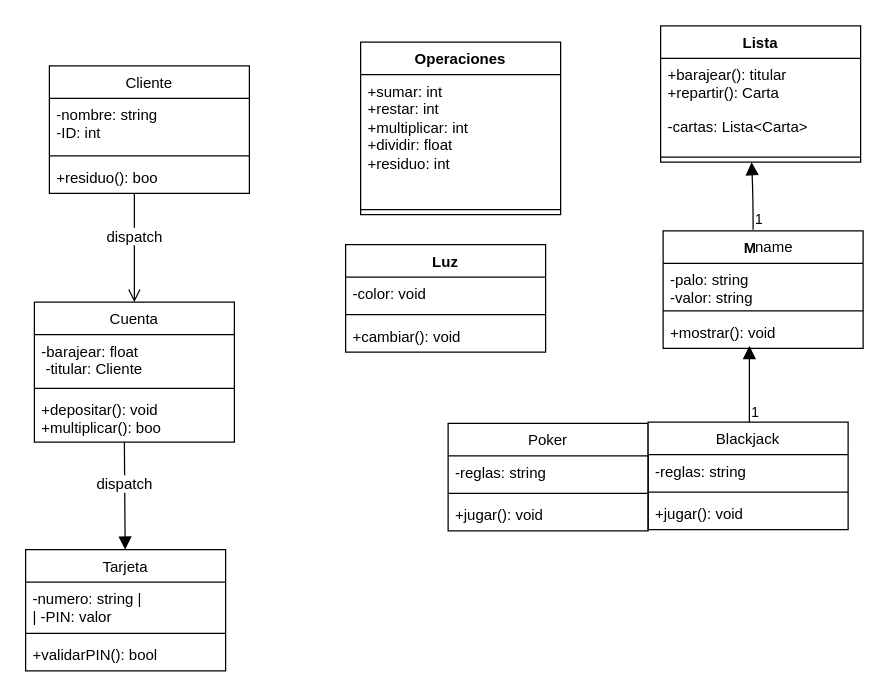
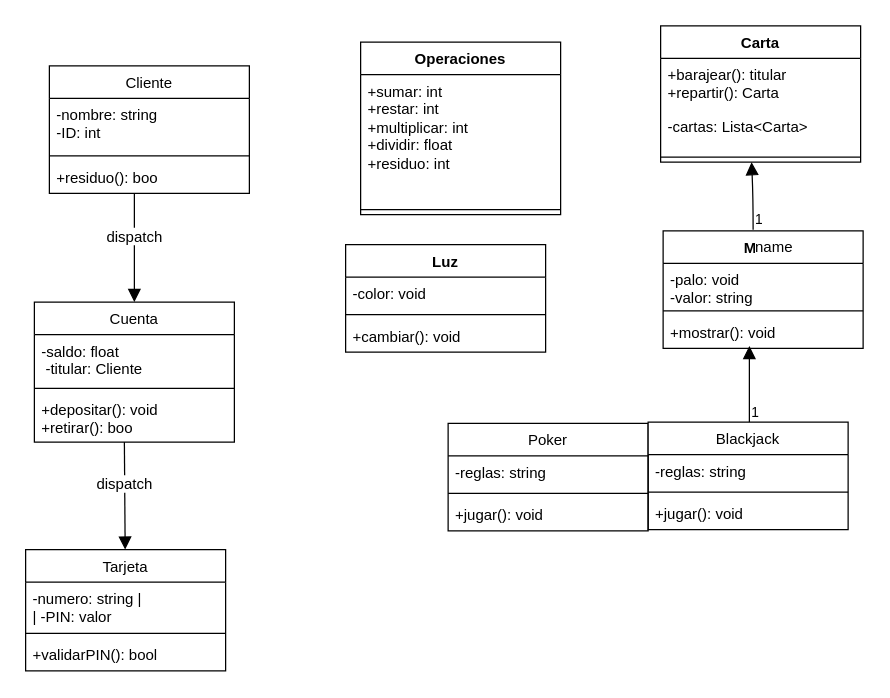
  <mxCell id="0" />
  <mxCell id="1" parent="0" />
  <mxCell id="2" value="Operaciones" style="swimlane;fontStyle=1;align=center;verticalAlign=top;childLayout=stackLayout;horizontal=1;startSize=26;horizontalStack=0;resizeParent=1;resizeParentMax=0;resizeLast=0;collapsible=1;marginBottom=0;whiteSpace=wrap;html=1;" vertex="1" parent="1"><mxGeometry x="288" y="33" width="160" height="138" as="geometry" /></mxCell>
  <mxCell id="3" value="&lt;div&gt;+sumar: &lt;span class=&quot;hljs-type&quot;&gt;int&lt;/span&gt;&amp;nbsp;&lt;br&gt;+restar: &lt;span class=&quot;hljs-type&quot;&gt;int&lt;/span&gt;&lt;/div&gt;&lt;div&gt;&lt;span style=&quot;background-color: transparent; color: light-dark(rgb(0, 0, 0), rgb(255, 255, 255));&quot;&gt;+multiplicar&lt;/span&gt;&lt;span style=&quot;background-color: transparent; color: light-dark(rgb(0, 0, 0), rgb(255, 255, 255));&quot;&gt;: &lt;/span&gt;&lt;span style=&quot;background-color: transparent; color: light-dark(rgb(0, 0, 0), rgb(255, 255, 255));&quot; class=&quot;hljs-type&quot;&gt;int&lt;/span&gt;&lt;span style=&quot;background-color: transparent; color: light-dark(rgb(0, 0, 0), rgb(255, 255, 255));&quot;&gt;&amp;nbsp;&lt;/span&gt;&lt;/div&gt;&lt;div&gt;+dividir: &lt;span class=&quot;hljs-type&quot;&gt;float&lt;/span&gt;&lt;/div&gt;&lt;div&gt;+residuo: &lt;span class=&quot;hljs-type&quot;&gt;int&lt;/span&gt;&amp;nbsp;&lt;/div&gt;&lt;div&gt;&lt;div&gt;&lt;br&gt;&lt;/div&gt;&lt;div&gt;&lt;br&gt;&lt;/div&gt;&lt;div&gt;&lt;br&gt;&lt;/div&gt;&lt;div&gt;&lt;br&gt;&lt;/div&gt;&lt;div&gt;&lt;br&gt;&lt;/div&gt;&lt;/div&gt;" style="text;strokeColor=none;fillColor=none;align=left;verticalAlign=top;spacingLeft=4;spacingRight=4;overflow=hidden;rotatable=0;points=[[0,0.5],[1,0.5]];portConstraint=eastwest;whiteSpace=wrap;html=1;" vertex="1" parent="2"><mxGeometry y="26" width="160" height="104" as="geometry" /></mxCell>
  <mxCell id="4" value="" style="line;strokeWidth=1;fillColor=none;align=left;verticalAlign=middle;spacingTop=-1;spacingLeft=3;spacingRight=3;rotatable=0;labelPosition=right;points=[];portConstraint=eastwest;strokeColor=inherit;" vertex="1" parent="2"><mxGeometry y="130" width="160" height="8" as="geometry" /></mxCell>
  <mxCell id="5" value="Luz" style="swimlane;fontStyle=1;align=center;verticalAlign=top;childLayout=stackLayout;horizontal=1;startSize=26;horizontalStack=0;resizeParent=1;resizeParentMax=0;resizeLast=0;collapsible=1;marginBottom=0;whiteSpace=wrap;html=1;" vertex="1" parent="1"><mxGeometry x="276" y="195" width="160" height="86" as="geometry" /></mxCell>
  <mxCell id="6" value="-color: &lt;span class=&quot;hljs-built_in&quot;&gt;void&lt;/span&gt;" style="text;strokeColor=none;fillColor=none;align=left;verticalAlign=top;spacingLeft=4;spacingRight=4;overflow=hidden;rotatable=0;points=[[0,0.5],[1,0.5]];portConstraint=eastwest;whiteSpace=wrap;html=1;" vertex="1" parent="5"><mxGeometry y="26" width="160" height="26" as="geometry" /></mxCell>
  <mxCell id="7" value="" style="line;strokeWidth=1;fillColor=none;align=left;verticalAlign=middle;spacingTop=-1;spacingLeft=3;spacingRight=3;rotatable=0;labelPosition=right;points=[];portConstraint=eastwest;strokeColor=inherit;" vertex="1" parent="5"><mxGeometry y="52" width="160" height="8" as="geometry" /></mxCell>
  <mxCell id="8" value="+cambiar(): void" style="text;strokeColor=none;fillColor=none;align=left;verticalAlign=top;spacingLeft=4;spacingRight=4;overflow=hidden;rotatable=0;points=[[0,0.5],[1,0.5]];portConstraint=eastwest;whiteSpace=wrap;html=1;" vertex="1" parent="5"><mxGeometry y="60" width="160" height="26" as="geometry" /></mxCell>
  <mxCell id="9" value="&lt;strong data-end=&quot;493&quot; data-start=&quot;474&quot;&gt;Mazo&lt;/strong&gt;" style="swimlane;fontStyle=1;align=center;verticalAlign=top;childLayout=stackLayout;horizontal=1;startSize=26;horizontalStack=0;resizeParent=1;resizeParentMax=0;resizeLast=0;collapsible=1;marginBottom=0;whiteSpace=wrap;html=1;" vertex="1" parent="1"><mxGeometry x="530" y="184" width="160" height="94" as="geometry" /></mxCell>
- <mxCell id="10" value="-palo: &lt;span class=&quot;hljs-built_in&quot;&gt;string&lt;/span&gt;&lt;div&gt;&lt;span class=&quot;hljs-built_in&quot;&gt;-valor: &lt;span class=&quot;hljs-built_in&quot;&gt;string&lt;/span&gt;&lt;/span&gt;&lt;/div&gt;" style="text;strokeColor=none;fillColor=none;align=left;verticalAlign=top;spacingLeft=4;spacingRight=4;overflow=hidden;rotatable=0;points=[[0,0.5],[1,0.5]];portConstraint=eastwest;whiteSpace=wrap;html=1;" vertex="1" parent="9"><mxGeometry y="26" width="160" height="34" as="geometry" /></mxCell>
+ <mxCell id="10" value="-palo: &lt;span class=&quot;hljs-built_in&quot;&gt;void&lt;/span&gt;&lt;div&gt;&lt;span class=&quot;hljs-built_in&quot;&gt;-valor: &lt;span class=&quot;hljs-built_in&quot;&gt;string&lt;/span&gt;&lt;/span&gt;&lt;/div&gt;" style="text;strokeColor=none;fillColor=none;align=left;verticalAlign=top;spacingLeft=4;spacingRight=4;overflow=hidden;rotatable=0;points=[[0,0.5],[1,0.5]];portConstraint=eastwest;whiteSpace=wrap;html=1;" vertex="1" parent="9"><mxGeometry y="26" width="160" height="34" as="geometry" /></mxCell>
  <mxCell id="11" value="" style="line;strokeWidth=1;fillColor=none;align=left;verticalAlign=middle;spacingTop=-1;spacingLeft=3;spacingRight=3;rotatable=0;labelPosition=right;points=[];portConstraint=eastwest;strokeColor=inherit;" vertex="1" parent="9"><mxGeometry y="60" width="160" height="8" as="geometry" /></mxCell>
  <mxCell id="12" value="+mostrar(): void" style="text;strokeColor=none;fillColor=none;align=left;verticalAlign=top;spacingLeft=4;spacingRight=4;overflow=hidden;rotatable=0;points=[[0,0.5],[1,0.5]];portConstraint=eastwest;whiteSpace=wrap;html=1;" vertex="1" parent="9"><mxGeometry y="68" width="160" height="26" as="geometry" /></mxCell>
  <mxCell id="13" value="" style="endArrow=block;endFill=1;html=1;edgeStyle=orthogonalEdgeStyle;align=left;verticalAlign=top;rounded=0;fontSize=12;startSize=8;endSize=8;curved=1;exitX=0.511;exitY=-0.056;exitDx=0;exitDy=0;exitPerimeter=0;" edge="1" parent="9"><mxGeometry x="-1" y="-16" relative="1" as="geometry"><mxPoint x="69" y="153" as="sourcePoint" /><mxPoint x="69" y="92" as="targetPoint" /><mxPoint x="-10" y="15" as="offset" /></mxGeometry></mxCell>
  <mxCell id="14" value="1" style="edgeLabel;resizable=0;html=1;align=left;verticalAlign=bottom;" connectable="0" vertex="1" parent="13"><mxGeometry x="-1" relative="1" as="geometry" /></mxCell>
  <mxCell id="15" value="&lt;span style=&quot;font-weight: 400;&quot;&gt;Poker&lt;/span&gt;" style="swimlane;fontStyle=1;align=center;verticalAlign=top;childLayout=stackLayout;horizontal=1;startSize=26;horizontalStack=0;resizeParent=1;resizeParentMax=0;resizeLast=0;collapsible=1;marginBottom=0;whiteSpace=wrap;html=1;" vertex="1" parent="1"><mxGeometry x="358" y="338" width="160" height="86" as="geometry" /></mxCell>
  <mxCell id="16" value="&lt;span style=&quot;text-align: center;&quot;&gt;-reglas:&amp;nbsp;&lt;/span&gt;&lt;span style=&quot;text-align: center;&quot; class=&quot;hljs-built_in&quot;&gt;string&lt;/span&gt;" style="text;strokeColor=none;fillColor=none;align=left;verticalAlign=top;spacingLeft=4;spacingRight=4;overflow=hidden;rotatable=0;points=[[0,0.5],[1,0.5]];portConstraint=eastwest;whiteSpace=wrap;html=1;" vertex="1" parent="15"><mxGeometry y="26" width="160" height="26" as="geometry" /></mxCell>
  <mxCell id="17" value="" style="line;strokeWidth=1;fillColor=none;align=left;verticalAlign=middle;spacingTop=-1;spacingLeft=3;spacingRight=3;rotatable=0;labelPosition=right;points=[];portConstraint=eastwest;strokeColor=inherit;" vertex="1" parent="15"><mxGeometry y="52" width="160" height="8" as="geometry" /></mxCell>
  <mxCell id="18" value="&lt;span style=&quot;text-align: center;&quot;&gt;+jugar(): void&lt;/span&gt;" style="text;strokeColor=none;fillColor=none;align=left;verticalAlign=top;spacingLeft=4;spacingRight=4;overflow=hidden;rotatable=0;points=[[0,0.5],[1,0.5]];portConstraint=eastwest;whiteSpace=wrap;html=1;" vertex="1" parent="15"><mxGeometry y="60" width="160" height="26" as="geometry" /></mxCell>
  <mxCell id="19" value="&lt;span style=&quot;font-weight: 400;&quot;&gt;Blackjack&lt;/span&gt;" style="swimlane;fontStyle=1;align=center;verticalAlign=top;childLayout=stackLayout;horizontal=1;startSize=26;horizontalStack=0;resizeParent=1;resizeParentMax=0;resizeLast=0;collapsible=1;marginBottom=0;whiteSpace=wrap;html=1;" vertex="1" parent="1"><mxGeometry x="518" y="337" width="160" height="86" as="geometry" /></mxCell>
  <mxCell id="20" value="&lt;span style=&quot;text-align: center;&quot;&gt;-reglas:&amp;nbsp;&lt;/span&gt;&lt;span style=&quot;text-align: center;&quot; class=&quot;hljs-built_in&quot;&gt;string&lt;/span&gt;" style="text;strokeColor=none;fillColor=none;align=left;verticalAlign=top;spacingLeft=4;spacingRight=4;overflow=hidden;rotatable=0;points=[[0,0.5],[1,0.5]];portConstraint=eastwest;whiteSpace=wrap;html=1;" vertex="1" parent="19"><mxGeometry y="26" width="160" height="26" as="geometry" /></mxCell>
  <mxCell id="21" value="" style="line;strokeWidth=1;fillColor=none;align=left;verticalAlign=middle;spacingTop=-1;spacingLeft=3;spacingRight=3;rotatable=0;labelPosition=right;points=[];portConstraint=eastwest;strokeColor=inherit;" vertex="1" parent="19"><mxGeometry y="52" width="160" height="8" as="geometry" /></mxCell>
  <mxCell id="22" value="&lt;span style=&quot;text-align: center;&quot;&gt;+jugar(): void&lt;/span&gt;" style="text;strokeColor=none;fillColor=none;align=left;verticalAlign=top;spacingLeft=4;spacingRight=4;overflow=hidden;rotatable=0;points=[[0,0.5],[1,0.5]];portConstraint=eastwest;whiteSpace=wrap;html=1;" vertex="1" parent="19"><mxGeometry y="60" width="160" height="26" as="geometry" /></mxCell>
- <mxCell id="23" value="&lt;strong data-end=&quot;493&quot; data-start=&quot;474&quot;&gt;Lista&lt;/strong&gt;" style="swimlane;fontStyle=1;align=center;verticalAlign=top;childLayout=stackLayout;horizontal=1;startSize=26;horizontalStack=0;resizeParent=1;resizeParentMax=0;resizeLast=0;collapsible=1;marginBottom=0;whiteSpace=wrap;html=1;" vertex="1" parent="1"><mxGeometry x="528" y="20" width="160" height="109" as="geometry" /></mxCell>
+ <mxCell id="23" value="&lt;strong data-end=&quot;493&quot; data-start=&quot;474&quot;&gt;Carta&lt;/strong&gt;" style="swimlane;fontStyle=1;align=center;verticalAlign=top;childLayout=stackLayout;horizontal=1;startSize=26;horizontalStack=0;resizeParent=1;resizeParentMax=0;resizeLast=0;collapsible=1;marginBottom=0;whiteSpace=wrap;html=1;" vertex="1" parent="1"><mxGeometry x="528" y="20" width="160" height="109" as="geometry" /></mxCell>
  <mxCell id="24" value="&lt;div&gt;+barajear(): titular&lt;/div&gt;+repartir(): Carta" style="text;strokeColor=none;fillColor=none;align=left;verticalAlign=top;spacingLeft=4;spacingRight=4;overflow=hidden;rotatable=0;points=[[0,0.5],[1,0.5]];portConstraint=eastwest;whiteSpace=wrap;html=1;" vertex="1" parent="23"><mxGeometry y="26" width="160" height="41" as="geometry" /></mxCell>
  <mxCell id="25" value="&lt;div&gt;&lt;span class=&quot;hljs-built_in&quot;&gt;-cartas: Lista&amp;lt;Carta&amp;gt;&lt;/span&gt;&lt;/div&gt;" style="text;strokeColor=none;fillColor=none;align=left;verticalAlign=top;spacingLeft=4;spacingRight=4;overflow=hidden;rotatable=0;points=[[0,0.5],[1,0.5]];portConstraint=eastwest;whiteSpace=wrap;html=1;" vertex="1" parent="23"><mxGeometry y="67" width="160" height="34" as="geometry" /></mxCell>
  <mxCell id="26" value="" style="line;strokeWidth=1;fillColor=none;align=left;verticalAlign=middle;spacingTop=-1;spacingLeft=3;spacingRight=3;rotatable=0;labelPosition=right;points=[];portConstraint=eastwest;strokeColor=inherit;" vertex="1" parent="23"><mxGeometry y="101" width="160" height="8" as="geometry" /></mxCell>
  <mxCell id="27" value="name" style="endArrow=block;endFill=1;html=1;edgeStyle=orthogonalEdgeStyle;align=left;verticalAlign=top;rounded=0;fontSize=12;startSize=8;endSize=8;curved=1;exitX=0.45;exitY=-0.01;exitDx=0;exitDy=0;exitPerimeter=0;" edge="1" parent="1" source="9"><mxGeometry x="-1" relative="1" as="geometry"><mxPoint x="600.76" y="190" as="sourcePoint" /><mxPoint x="600.76" y="129" as="targetPoint" /></mxGeometry></mxCell>
  <mxCell id="28" value="1" style="edgeLabel;resizable=0;html=1;align=left;verticalAlign=bottom;" connectable="0" vertex="1" parent="27"><mxGeometry x="-1" relative="1" as="geometry" /></mxCell>
  <mxCell id="29" value="&lt;span style=&quot;font-weight: 400;&quot;&gt;Cliente&lt;/span&gt;" style="swimlane;fontStyle=1;align=center;verticalAlign=top;childLayout=stackLayout;horizontal=1;startSize=26;horizontalStack=0;resizeParent=1;resizeParentMax=0;resizeLast=0;collapsible=1;marginBottom=0;whiteSpace=wrap;html=1;" vertex="1" parent="1"><mxGeometry x="39" y="52" width="160" height="102" as="geometry" /></mxCell>
  <mxCell id="30" value="&lt;span style=&quot;text-align: center;&quot; class=&quot;hljs-operator&quot;&gt;-&lt;/span&gt;&lt;span style=&quot;text-align: center;&quot;&gt;nombre: string&lt;/span&gt;&lt;div&gt;&lt;span style=&quot;text-align: center;&quot; class=&quot;hljs-operator&quot;&gt;-&lt;/span&gt;&lt;span style=&quot;text-align: center;&quot;&gt;ID:&amp;nbsp;&lt;/span&gt;&lt;span style=&quot;text-align: center;&quot; class=&quot;hljs-type&quot;&gt;int&lt;/span&gt;&lt;span style=&quot;text-align: center;&quot;&gt;&lt;/span&gt;&lt;/div&gt;" style="text;strokeColor=none;fillColor=none;align=left;verticalAlign=top;spacingLeft=4;spacingRight=4;overflow=hidden;rotatable=0;points=[[0,0.5],[1,0.5]];portConstraint=eastwest;whiteSpace=wrap;html=1;" vertex="1" parent="29"><mxGeometry y="26" width="160" height="42" as="geometry" /></mxCell>
  <mxCell id="31" value="" style="line;strokeWidth=1;fillColor=none;align=left;verticalAlign=middle;spacingTop=-1;spacingLeft=3;spacingRight=3;rotatable=0;labelPosition=right;points=[];portConstraint=eastwest;strokeColor=inherit;" vertex="1" parent="29"><mxGeometry y="68" width="160" height="8" as="geometry" /></mxCell>
  <mxCell id="32" value="&lt;span style=&quot;text-align: center;&quot; class=&quot;hljs-operator&quot;&gt;+&lt;/span&gt;&lt;span style=&quot;text-align: center;&quot;&gt;residuo(): boo&lt;/span&gt;" style="text;strokeColor=none;fillColor=none;align=left;verticalAlign=top;spacingLeft=4;spacingRight=4;overflow=hidden;rotatable=0;points=[[0,0.5],[1,0.5]];portConstraint=eastwest;whiteSpace=wrap;html=1;" vertex="1" parent="29"><mxGeometry y="76" width="160" height="26" as="geometry" /></mxCell>
- <mxCell id="33" value="dispatch" style="html=1;verticalAlign=bottom;endArrow=open;curved=0;rounded=0;fontSize=12;startSize=8;endSize=8;exitX=0.425;exitY=1;exitDx=0;exitDy=0;exitPerimeter=0;" edge="1" parent="1" source="32" target="34"><mxGeometry width="80" relative="1" as="geometry"><mxPoint x="103" y="563" as="sourcePoint" /><mxPoint x="107" y="286" as="targetPoint" /></mxGeometry></mxCell>
+ <mxCell id="33" value="dispatch" style="html=1;verticalAlign=bottom;endArrow=block;curved=0;rounded=0;fontSize=12;startSize=8;endSize=8;exitX=0.425;exitY=1;exitDx=0;exitDy=0;exitPerimeter=0;" edge="1" parent="1" source="32" target="34"><mxGeometry width="80" relative="1" as="geometry"><mxPoint x="103" y="563" as="sourcePoint" /><mxPoint x="107" y="286" as="targetPoint" /></mxGeometry></mxCell>
  <mxCell id="34" value="&lt;span style=&quot;font-weight: 400;&quot;&gt;Cuenta&lt;/span&gt;" style="swimlane;fontStyle=1;align=center;verticalAlign=top;childLayout=stackLayout;horizontal=1;startSize=26;horizontalStack=0;resizeParent=1;resizeParentMax=0;resizeLast=0;collapsible=1;marginBottom=0;whiteSpace=wrap;html=1;" vertex="1" parent="1"><mxGeometry x="27" y="241" width="160" height="112" as="geometry" /></mxCell>
- <mxCell id="35" value="&lt;span style=&quot;text-align: center;&quot; class=&quot;hljs-operator&quot;&gt;-&lt;/span&gt;&lt;span style=&quot;text-align: center;&quot;&gt;barajear:&amp;nbsp;&lt;/span&gt;&lt;span style=&quot;text-align: center;&quot; class=&quot;hljs-type&quot;&gt;float&lt;/span&gt;&lt;div&gt;&lt;span style=&quot;text-align: center;&quot; class=&quot;hljs-type&quot;&gt;&amp;nbsp;&lt;span class=&quot;hljs-operator&quot;&gt;-&lt;/span&gt;titular: Cliente&amp;nbsp;&lt;/span&gt;&lt;/div&gt;" style="text;strokeColor=none;fillColor=none;align=left;verticalAlign=top;spacingLeft=4;spacingRight=4;overflow=hidden;rotatable=0;points=[[0,0.5],[1,0.5]];portConstraint=eastwest;whiteSpace=wrap;html=1;" vertex="1" parent="34"><mxGeometry y="26" width="160" height="39" as="geometry" /></mxCell>
+ <mxCell id="35" value="&lt;span style=&quot;text-align: center;&quot; class=&quot;hljs-operator&quot;&gt;-&lt;/span&gt;&lt;span style=&quot;text-align: center;&quot;&gt;saldo:&amp;nbsp;&lt;/span&gt;&lt;span style=&quot;text-align: center;&quot; class=&quot;hljs-type&quot;&gt;float&lt;/span&gt;&lt;div&gt;&lt;span style=&quot;text-align: center;&quot; class=&quot;hljs-type&quot;&gt;&amp;nbsp;&lt;span class=&quot;hljs-operator&quot;&gt;-&lt;/span&gt;titular: Cliente&amp;nbsp;&lt;/span&gt;&lt;/div&gt;" style="text;strokeColor=none;fillColor=none;align=left;verticalAlign=top;spacingLeft=4;spacingRight=4;overflow=hidden;rotatable=0;points=[[0,0.5],[1,0.5]];portConstraint=eastwest;whiteSpace=wrap;html=1;" vertex="1" parent="34"><mxGeometry y="26" width="160" height="39" as="geometry" /></mxCell>
  <mxCell id="36" value="" style="line;strokeWidth=1;fillColor=none;align=left;verticalAlign=middle;spacingTop=-1;spacingLeft=3;spacingRight=3;rotatable=0;labelPosition=right;points=[];portConstraint=eastwest;strokeColor=inherit;" vertex="1" parent="34"><mxGeometry y="65" width="160" height="8" as="geometry" /></mxCell>
- <mxCell id="37" value="&lt;span style=&quot;text-align: center;&quot; class=&quot;hljs-operator&quot;&gt;+&lt;/span&gt;&lt;span style=&quot;text-align: center;&quot;&gt;depositar(): void&lt;/span&gt;&lt;div&gt;&lt;span style=&quot;text-align: center;&quot; class=&quot;hljs-operator&quot;&gt;+&lt;/span&gt;&lt;span style=&quot;text-align: center;&quot;&gt;multiplicar(): boo&lt;/span&gt;&lt;/div&gt;" style="text;strokeColor=none;fillColor=none;align=left;verticalAlign=top;spacingLeft=4;spacingRight=4;overflow=hidden;rotatable=0;points=[[0,0.5],[1,0.5]];portConstraint=eastwest;whiteSpace=wrap;html=1;" vertex="1" parent="34"><mxGeometry y="73" width="160" height="39" as="geometry" /></mxCell>
+ <mxCell id="37" value="&lt;span style=&quot;text-align: center;&quot; class=&quot;hljs-operator&quot;&gt;+&lt;/span&gt;&lt;span style=&quot;text-align: center;&quot;&gt;depositar(): void&lt;/span&gt;&lt;div&gt;&lt;span style=&quot;text-align: center;&quot; class=&quot;hljs-operator&quot;&gt;+&lt;/span&gt;&lt;span style=&quot;text-align: center;&quot;&gt;retirar(): boo&lt;/span&gt;&lt;/div&gt;" style="text;strokeColor=none;fillColor=none;align=left;verticalAlign=top;spacingLeft=4;spacingRight=4;overflow=hidden;rotatable=0;points=[[0,0.5],[1,0.5]];portConstraint=eastwest;whiteSpace=wrap;html=1;" vertex="1" parent="34"><mxGeometry y="73" width="160" height="39" as="geometry" /></mxCell>
  <mxCell id="38" value="dispatch" style="html=1;verticalAlign=bottom;endArrow=block;curved=0;rounded=0;fontSize=12;startSize=8;endSize=8;exitX=0.425;exitY=1;exitDx=0;exitDy=0;exitPerimeter=0;" edge="1" parent="1" target="39"><mxGeometry width="80" relative="1" as="geometry"><mxPoint x="99" y="353" as="sourcePoint" /><mxPoint x="99" y="440" as="targetPoint" /></mxGeometry></mxCell>
  <mxCell id="39" value="&lt;span style=&quot;font-weight: 400;&quot;&gt;Tarjeta&lt;/span&gt;" style="swimlane;fontStyle=1;align=center;verticalAlign=top;childLayout=stackLayout;horizontal=1;startSize=26;horizontalStack=0;resizeParent=1;resizeParentMax=0;resizeLast=0;collapsible=1;marginBottom=0;whiteSpace=wrap;html=1;" vertex="1" parent="1"><mxGeometry x="20" y="439" width="160" height="97" as="geometry" /></mxCell>
  <mxCell id="40" value="&lt;span style=&quot;text-align: center;&quot; class=&quot;hljs-operator&quot;&gt;-&lt;/span&gt;&lt;span style=&quot;text-align: center;&quot;&gt;numero: string&amp;nbsp;&lt;/span&gt;&lt;span style=&quot;text-align: center;&quot; class=&quot;hljs-operator&quot;&gt;|&lt;/span&gt;&lt;br style=&quot;text-align: center;&quot;&gt;&lt;span style=&quot;text-align: center;&quot; class=&quot;hljs-operator&quot;&gt;|&lt;/span&gt;&lt;span style=&quot;text-align: center;&quot;&gt;&amp;nbsp;&lt;/span&gt;&lt;span style=&quot;text-align: center;&quot; class=&quot;hljs-operator&quot;&gt;-&lt;/span&gt;&lt;span style=&quot;text-align: center;&quot;&gt;PIN:&amp;nbsp;&lt;/span&gt;&lt;span style=&quot;text-align: center;&quot; class=&quot;hljs-type&quot;&gt;valor&lt;/span&gt;" style="text;strokeColor=none;fillColor=none;align=left;verticalAlign=top;spacingLeft=4;spacingRight=4;overflow=hidden;rotatable=0;points=[[0,0.5],[1,0.5]];portConstraint=eastwest;whiteSpace=wrap;html=1;" vertex="1" parent="39"><mxGeometry y="26" width="160" height="37" as="geometry" /></mxCell>
  <mxCell id="41" value="" style="line;strokeWidth=1;fillColor=none;align=left;verticalAlign=middle;spacingTop=-1;spacingLeft=3;spacingRight=3;rotatable=0;labelPosition=right;points=[];portConstraint=eastwest;strokeColor=inherit;" vertex="1" parent="39"><mxGeometry y="63" width="160" height="8" as="geometry" /></mxCell>
  <mxCell id="42" value="&lt;span style=&quot;text-align: center;&quot; class=&quot;hljs-operator&quot;&gt;+&lt;/span&gt;&lt;span style=&quot;text-align: center;&quot;&gt;validarPIN(): bool&lt;/span&gt;" style="text;strokeColor=none;fillColor=none;align=left;verticalAlign=top;spacingLeft=4;spacingRight=4;overflow=hidden;rotatable=0;points=[[0,0.5],[1,0.5]];portConstraint=eastwest;whiteSpace=wrap;html=1;" vertex="1" parent="39"><mxGeometry y="71" width="160" height="26" as="geometry" /></mxCell>
